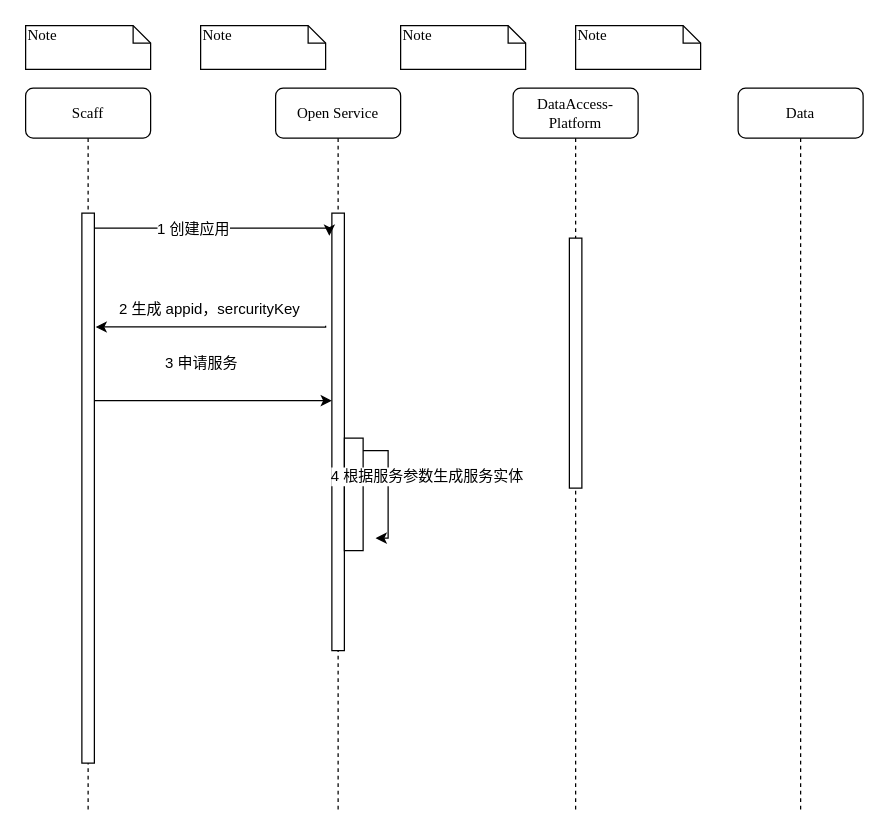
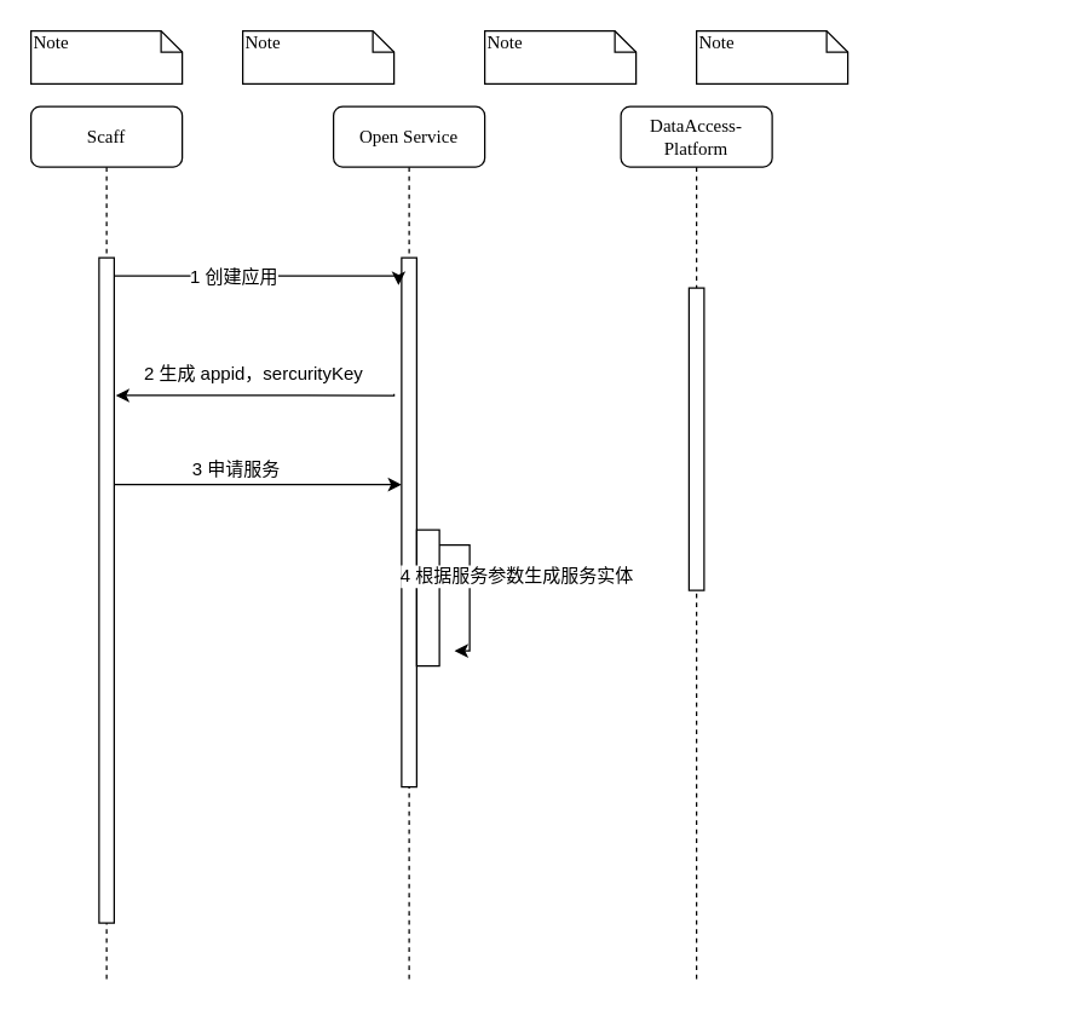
  <mxCell id="0" />
  <mxCell id="1" parent="0" />
  <mxCell id="2" value="Open Service" style="shape=umlLifeline;perimeter=lifelinePerimeter;whiteSpace=wrap;html=1;container=1;collapsible=0;recursiveResize=0;outlineConnect=0;rounded=1;shadow=0;comic=0;labelBackgroundColor=none;strokeWidth=1;fontFamily=Verdana;fontSize=12;align=center;" parent="1" vertex="1"><mxGeometry x="220" y="70" width="100" height="580" as="geometry" /></mxCell>
  <mxCell id="3" value="" style="html=1;points=[];perimeter=orthogonalPerimeter;rounded=0;shadow=0;comic=0;labelBackgroundColor=none;strokeWidth=1;fontFamily=Verdana;fontSize=12;align=center;" parent="2" vertex="1"><mxGeometry x="45" y="100" width="10" height="350" as="geometry" /></mxCell>
  <mxCell id="4" value="" style="html=1;points=[];perimeter=orthogonalPerimeter;rounded=0;shadow=0;comic=0;labelBackgroundColor=none;strokeWidth=1;fontFamily=Verdana;fontSize=12;align=center;" vertex="1" parent="2"><mxGeometry x="55" y="280" width="15" height="90" as="geometry" /></mxCell>
  <mxCell id="5" value="DataAccess-Platform" style="shape=umlLifeline;perimeter=lifelinePerimeter;whiteSpace=wrap;html=1;container=1;collapsible=0;recursiveResize=0;outlineConnect=0;rounded=1;shadow=0;comic=0;labelBackgroundColor=none;strokeWidth=1;fontFamily=Verdana;fontSize=12;align=center;" parent="1" vertex="1"><mxGeometry x="410" y="70" width="100" height="580" as="geometry" /></mxCell>
  <mxCell id="6" value="" style="html=1;points=[];perimeter=orthogonalPerimeter;rounded=0;shadow=0;comic=0;labelBackgroundColor=none;strokeWidth=1;fontFamily=Verdana;fontSize=12;align=center;" parent="5" vertex="1"><mxGeometry x="45" y="120" width="10" height="200" as="geometry" /></mxCell>
- <mxCell id="7" value="Data" style="shape=umlLifeline;perimeter=lifelinePerimeter;whiteSpace=wrap;html=1;container=1;collapsible=0;recursiveResize=0;outlineConnect=0;rounded=1;shadow=0;comic=0;labelBackgroundColor=none;strokeWidth=1;fontFamily=Verdana;fontSize=12;align=center;" parent="1" vertex="1"><mxGeometry x="590" y="70" width="100" height="580" as="geometry" /></mxCell>
  <mxCell id="8" value="Scaff" style="shape=umlLifeline;perimeter=lifelinePerimeter;whiteSpace=wrap;html=1;container=1;collapsible=0;recursiveResize=0;outlineConnect=0;rounded=1;shadow=0;comic=0;labelBackgroundColor=none;strokeWidth=1;fontFamily=Verdana;fontSize=12;align=center;" parent="1" vertex="1"><mxGeometry x="20" y="70" width="100" height="580" as="geometry" /></mxCell>
  <mxCell id="9" value="" style="html=1;points=[];perimeter=orthogonalPerimeter;rounded=0;shadow=0;comic=0;labelBackgroundColor=none;strokeWidth=1;fontFamily=Verdana;fontSize=12;align=center;" parent="8" vertex="1"><mxGeometry x="45" y="100" width="10" height="440" as="geometry" /></mxCell>
  <mxCell id="10" value="Note" style="shape=note;whiteSpace=wrap;html=1;size=14;verticalAlign=top;align=left;spacingTop=-6;rounded=0;shadow=0;comic=0;labelBackgroundColor=none;strokeWidth=1;fontFamily=Verdana;fontSize=12" parent="1" vertex="1"><mxGeometry x="20" y="20" width="100" height="35" as="geometry" /></mxCell>
  <mxCell id="11" value="Note" style="shape=note;whiteSpace=wrap;html=1;size=14;verticalAlign=top;align=left;spacingTop=-6;rounded=0;shadow=0;comic=0;labelBackgroundColor=none;strokeWidth=1;fontFamily=Verdana;fontSize=12" parent="1" vertex="1"><mxGeometry x="160" y="20" width="100" height="35" as="geometry" /></mxCell>
  <mxCell id="12" value="Note" style="shape=note;whiteSpace=wrap;html=1;size=14;verticalAlign=top;align=left;spacingTop=-6;rounded=0;shadow=0;comic=0;labelBackgroundColor=none;strokeWidth=1;fontFamily=Verdana;fontSize=12" parent="1" vertex="1"><mxGeometry x="320" y="20" width="100" height="35" as="geometry" /></mxCell>
  <mxCell id="13" value="Note" style="shape=note;whiteSpace=wrap;html=1;size=14;verticalAlign=top;align=left;spacingTop=-6;rounded=0;shadow=0;comic=0;labelBackgroundColor=none;strokeWidth=1;fontFamily=Verdana;fontSize=12" parent="1" vertex="1"><mxGeometry x="460" y="20" width="100" height="35" as="geometry" /></mxCell>
  <mxCell id="14" style="edgeStyle=orthogonalEdgeStyle;rounded=0;orthogonalLoop=1;jettySize=auto;html=1;entryX=-0.2;entryY=0.052;entryDx=0;entryDy=0;entryPerimeter=0;" edge="1" parent="1" source="9" target="3"><mxGeometry relative="1" as="geometry"><Array as="points"><mxPoint x="130" y="182" /><mxPoint x="130" y="182" /></Array></mxGeometry></mxCell>
  <mxCell id="15" value="1&amp;nbsp;创建应用" style="text;html=1;resizable=0;points=[];align=center;verticalAlign=middle;labelBackgroundColor=#ffffff;" vertex="1" connectable="0" parent="14"><mxGeometry x="-0.192" relative="1" as="geometry"><mxPoint as="offset" /></mxGeometry></mxCell>
  <mxCell id="16" style="edgeStyle=orthogonalEdgeStyle;rounded=0;orthogonalLoop=1;jettySize=auto;html=1;entryX=1.1;entryY=0.207;entryDx=0;entryDy=0;entryPerimeter=0;" edge="1" parent="1" target="9"><mxGeometry relative="1" as="geometry"><mxPoint x="90" y="260" as="targetPoint" /><mxPoint x="260" y="260" as="sourcePoint" /><Array as="points"><mxPoint x="260" y="261" /></Array></mxGeometry></mxCell>
  <mxCell id="17" value="2&amp;nbsp;生成&amp;nbsp;appid，sercurityKey" style="text;html=1;resizable=0;points=[];align=center;verticalAlign=middle;labelBackgroundColor=#ffffff;" vertex="1" connectable="0" parent="16"><mxGeometry x="0.265" y="-1" relative="1" as="geometry"><mxPoint x="22" y="-14" as="offset" /></mxGeometry></mxCell>
  <mxCell id="18" style="edgeStyle=orthogonalEdgeStyle;rounded=0;orthogonalLoop=1;jettySize=auto;html=1;" edge="1" parent="1" source="9" target="3"><mxGeometry relative="1" as="geometry"><mxPoint x="260" y="390" as="targetPoint" /><Array as="points"><mxPoint x="250" y="320" /><mxPoint x="250" y="320" /></Array></mxGeometry></mxCell>
- <mxCell id="19" value="3 申请服务" style="text;html=1;resizable=0;points=[];autosize=1;align=left;verticalAlign=top;spacingTop=-4;" vertex="1" parent="1"><mxGeometry x="130" y="280" width="70" height="20" as="geometry" /></mxCell>
+ <mxCell id="19" value="3 申请服务" style="text;html=1;resizable=0;points=[];autosize=1;align=left;verticalAlign=top;spacingTop=-4;" vertex="1" parent="1"><mxGeometry x="125" y="300" width="70" height="20" as="geometry" /></mxCell>
  <mxCell id="20" style="edgeStyle=orthogonalEdgeStyle;rounded=0;orthogonalLoop=1;jettySize=auto;html=1;" edge="1" parent="1" source="4"><mxGeometry relative="1" as="geometry"><mxPoint x="300" y="430" as="targetPoint" /><Array as="points"><mxPoint x="310" y="360" /><mxPoint x="310" y="430" /></Array></mxGeometry></mxCell>
  <mxCell id="21" value="4&amp;nbsp;根据服务参数生成服务实体" style="text;html=1;resizable=0;points=[];align=center;verticalAlign=middle;labelBackgroundColor=#ffffff;" vertex="1" connectable="0" parent="20"><mxGeometry x="-0.26" y="-2" relative="1" as="geometry"><mxPoint x="32" y="3" as="offset" /></mxGeometry></mxCell>
